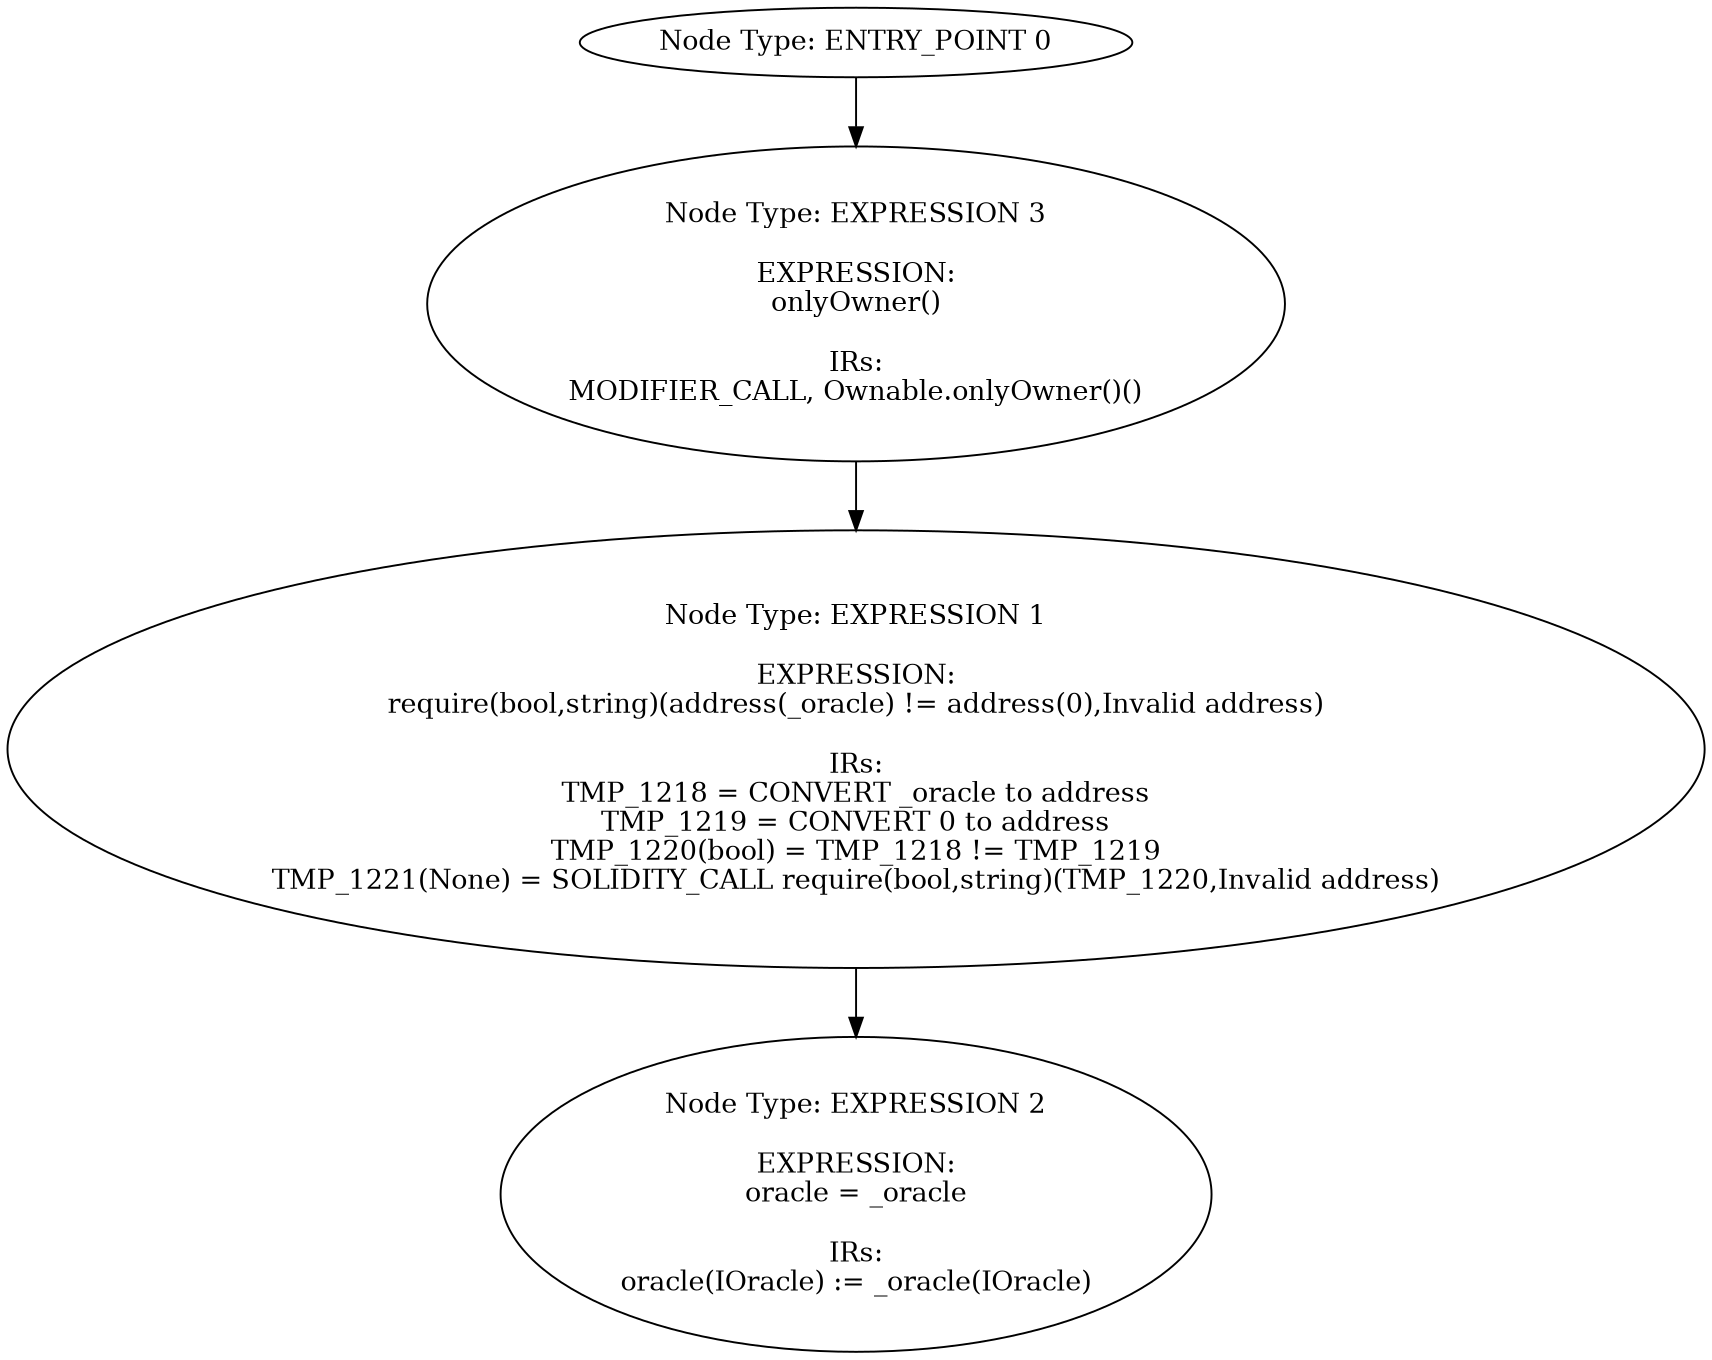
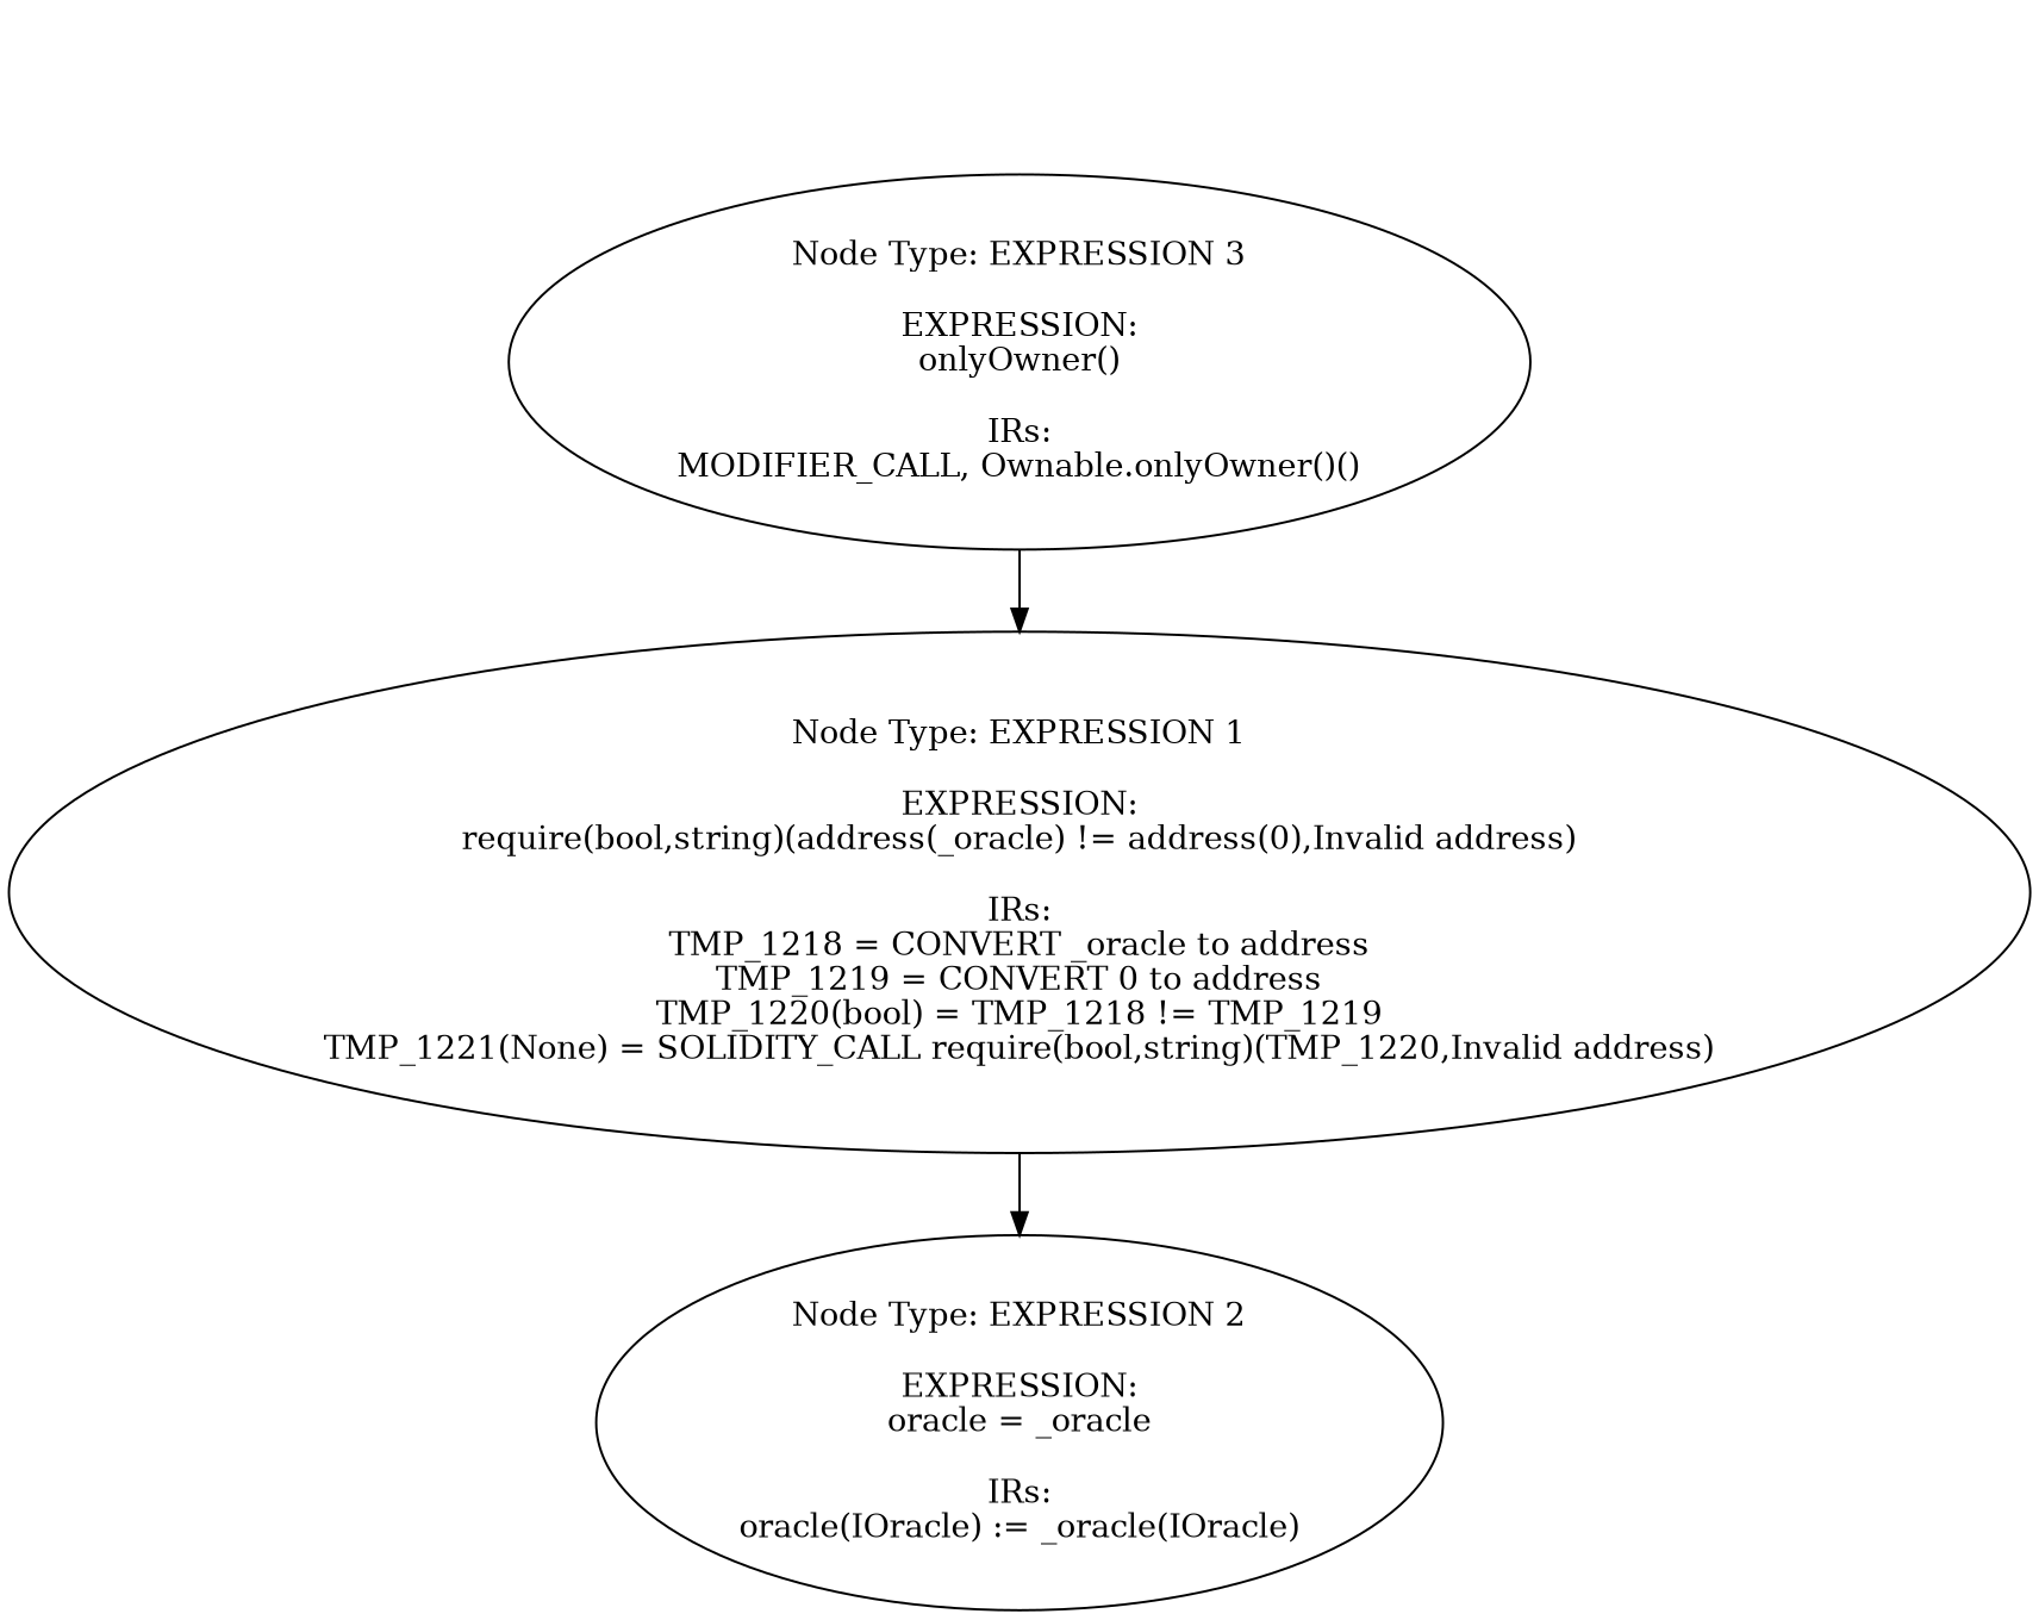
  digraph {
    fontname="DejaVu Serif"
    node [fontname="DejaVu Serif"]
    edge [fontname="DejaVu Serif"]
-   n1 [label="Node Type: ENTRY_POINT 0\n"]
    n2 [label="Node Type: EXPRESSION 3\n\nEXPRESSION:\nonlyOwner()\n\nIRs:\nMODIFIER_CALL, Ownable.onlyOwner()()"]
    n3 [label="Node Type: EXPRESSION 1\n\nEXPRESSION:\nrequire(bool,string)(address(_oracle) != address(0),Invalid address)\n\nIRs:\nTMP_1218 = CONVERT _oracle to address\nTMP_1219 = CONVERT 0 to address\nTMP_1220(bool) = TMP_1218 != TMP_1219\nTMP_1221(None) = SOLIDITY_CALL require(bool,string)(TMP_1220,Invalid address)"]
    n4 [label="Node Type: EXPRESSION 2\n\nEXPRESSION:\noracle = _oracle\n\nIRs:\noracle(IOracle) := _oracle(IOracle)"]
-   n1 -> n2
    n2 -> n3
    n3 -> n4
  }
